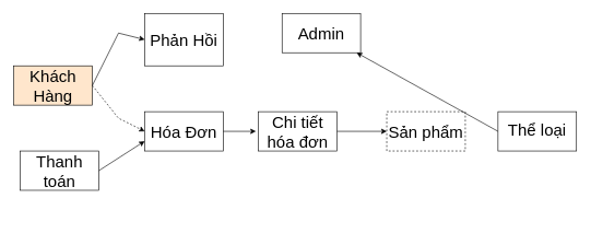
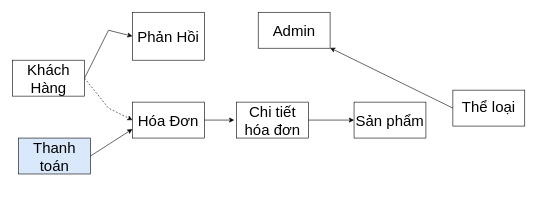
  <mxCell id="0" />
  <mxCell id="1" parent="0" />
  <mxCell id="2" style="edgeStyle=orthogonalEdgeStyle;rounded=0;orthogonalLoop=1;jettySize=auto;html=1;exitX=0.5;exitY=1;exitDx=0;exitDy=0;" parent="1" edge="1"><mxGeometry relative="1" as="geometry"><mxPoint x="360" y="352" as="sourcePoint" /><mxPoint x="360" y="352" as="targetPoint" /></mxGeometry></mxCell>
- <mxCell id="3" value="&lt;p style=&quot;line-height: 140%;&quot;&gt;&lt;font style=&quot;font-size: 25px;&quot;&gt;Thể loại&lt;/font&gt;&lt;/p&gt;" style="rounded=0;whiteSpace=wrap;html=1;" vertex="1" parent="1"><mxGeometry x="760" y="170" width="120" height="60" as="geometry" /></mxCell>
- <mxCell id="4" value="&lt;font style=&quot;font-size: 25px;&quot;&gt;Sản phẩm&lt;/font&gt;" style="rounded=0;whiteSpace=wrap;html=1;dashed=1;" vertex="1" parent="1"><mxGeometry x="590" y="170" width="120" height="60" as="geometry" /></mxCell>
- <mxCell id="5" value="&lt;font style=&quot;font-size: 25px;&quot;&gt;Khách Hàng&lt;/font&gt;" style="rounded=0;whiteSpace=wrap;html=1;fillColor=#ffe6cc;" vertex="1" parent="1"><mxGeometry x="20" y="100" width="120" height="60" as="geometry" /></mxCell>
+ <mxCell id="3" value="&lt;p style=&quot;line-height: 140%;&quot;&gt;&lt;font style=&quot;font-size: 25px;&quot;&gt;Thể loại&lt;/font&gt;&lt;/p&gt;" style="rounded=0;whiteSpace=wrap;html=1;" vertex="1" parent="1"><mxGeometry x="755" y="150" width="120" height="60" as="geometry" /></mxCell>
+ <mxCell id="4" value="&lt;font style=&quot;font-size: 25px;&quot;&gt;Sản phẩm&lt;/font&gt;" style="rounded=0;whiteSpace=wrap;html=1;" vertex="1" parent="1"><mxGeometry x="590" y="170" width="120" height="60" as="geometry" /></mxCell>
+ <mxCell id="5" value="&lt;font style=&quot;font-size: 25px;&quot;&gt;Khách Hàng&lt;/font&gt;" style="rounded=0;whiteSpace=wrap;html=1;" vertex="1" parent="1"><mxGeometry x="20" y="100" width="120" height="60" as="geometry" /></mxCell>
  <mxCell id="6" value="&lt;font style=&quot;font-size: 25px;&quot;&gt;Admin&lt;/font&gt;" style="rounded=0;whiteSpace=wrap;html=1;" vertex="1" parent="1"><mxGeometry x="430" y="20" width="120" height="60" as="geometry" /></mxCell>
  <mxCell id="7" value="&lt;font style=&quot;font-size: 25px;&quot;&gt;Phản Hồi&lt;/font&gt;" style="rounded=0;whiteSpace=wrap;html=1;" vertex="1" parent="1"><mxGeometry x="220" y="20" width="120" height="80" as="geometry" /></mxCell>
  <mxCell id="8" value="" style="endArrow=classic;html=1;rounded=0;exitX=1;exitY=0.5;exitDx=0;exitDy=0;entryX=0;entryY=0.5;entryDx=0;entryDy=0;" edge="1" parent="1" source="5" target="7"><mxGeometry width="50" height="50" relative="1" as="geometry"><mxPoint x="370" y="80" as="sourcePoint" /><mxPoint x="420" y="30" as="targetPoint" /><Array as="points"><mxPoint x="180" y="50" /></Array></mxGeometry></mxCell>
  <mxCell id="9" value="&lt;font style=&quot;font-size: 25px;&quot;&gt;Hóa Đơn&lt;/font&gt;" style="rounded=0;whiteSpace=wrap;html=1;" vertex="1" parent="1"><mxGeometry x="220" y="170" width="120" height="60" as="geometry" /></mxCell>
  <mxCell id="10" value="" style="endArrow=classic;html=1;rounded=0;exitX=1;exitY=0.5;exitDx=0;exitDy=0;" edge="1" parent="1" source="9"><mxGeometry width="50" height="50" relative="1" as="geometry"><mxPoint x="370" y="260" as="sourcePoint" /><mxPoint x="390" y="200" as="targetPoint" /></mxGeometry></mxCell>
  <mxCell id="11" value="&lt;font style=&quot;font-size: 25px;&quot;&gt;Chi tiết hóa đơn&lt;/font&gt;" style="rounded=0;whiteSpace=wrap;html=1;" vertex="1" parent="1"><mxGeometry x="394" y="170" width="120" height="60" as="geometry" /></mxCell>
  <mxCell id="12" value="" style="endArrow=classic;html=1;rounded=0;entryX=0;entryY=0.5;entryDx=0;entryDy=0;" edge="1" parent="1" target="4"><mxGeometry width="50" height="50" relative="1" as="geometry"><mxPoint x="514" y="200" as="sourcePoint" /><mxPoint x="564" y="150" as="targetPoint" /></mxGeometry></mxCell>
  <mxCell id="13" value="" style="endArrow=classic;html=1;rounded=0;exitX=1;exitY=0.5;exitDx=0;exitDy=0;entryX=0;entryY=0.5;entryDx=0;entryDy=0;dashed=1;" edge="1" parent="1" source="5" target="9"><mxGeometry width="50" height="50" relative="1" as="geometry"><mxPoint x="370" y="240" as="sourcePoint" /><mxPoint x="420" y="190" as="targetPoint" /><Array as="points"><mxPoint x="180" y="180" /></Array></mxGeometry></mxCell>
- <mxCell id="14" value="&lt;font style=&quot;font-size: 25px;&quot;&gt;Thanh toán&lt;/font&gt;" style="rounded=0;whiteSpace=wrap;html=1;" vertex="1" parent="1"><mxGeometry x="30" y="230" width="120" height="60" as="geometry" /></mxCell>
+ <mxCell id="14" value="&lt;font style=&quot;font-size: 25px;&quot;&gt;Thanh toán&lt;/font&gt;" style="rounded=0;whiteSpace=wrap;html=1;fillColor=#dae8fc;" vertex="1" parent="1"><mxGeometry x="30" y="230" width="120" height="60" as="geometry" /></mxCell>
  <mxCell id="15" value="" style="endArrow=classic;html=1;rounded=0;entryX=0;entryY=0.75;entryDx=0;entryDy=0;" edge="1" parent="1" target="9"><mxGeometry width="50" height="50" relative="1" as="geometry"><mxPoint x="150" y="260" as="sourcePoint" /><mxPoint x="200" y="210" as="targetPoint" /></mxGeometry></mxCell>
  <mxCell id="16" value="" style="endArrow=classic;html=1;rounded=0;exitX=0;exitY=0.5;exitDx=0;exitDy=0;" edge="1" parent="1" source="3" target="6"><mxGeometry width="50" height="50" relative="1" as="geometry"><mxPoint x="370" y="220" as="sourcePoint" /><mxPoint x="420" y="170" as="targetPoint" /></mxGeometry></mxCell>
